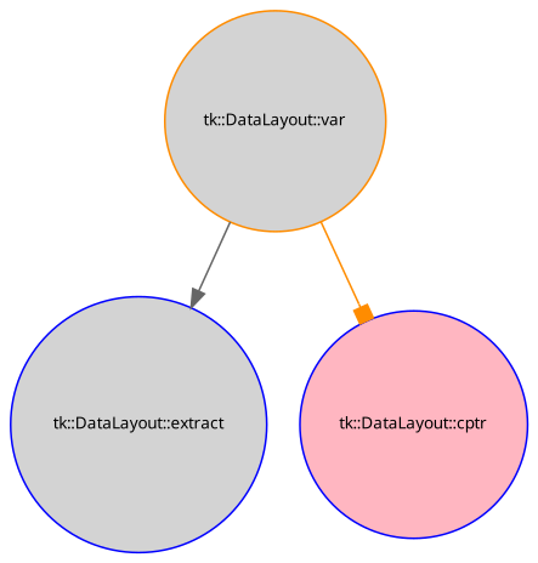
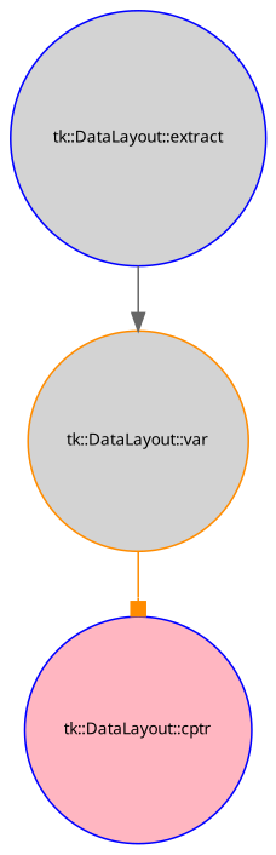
  digraph {
    rankdir=TB
    node [color=blue fillcolor=lightgrey fontname="sans-serif" fontsize=9 shape=circle style=filled]
    edge [fontname="sans-serif" fontsize=9 labelfontname="sans-serif" labelfontsize=9 style=solid]
    n1 [fontcolor=black height=0.2 label="tk::DataLayout::extract" width=0.4]
    n2 [color=darkorange height=0.2 label="tk::DataLayout::var" width=0.4]
    n3 [fillcolor=lightpink height=0.2 label="tk::DataLayout::cptr" width=0.4]
-   n2 -> n1 [arrowhead=normal color=gray40]
+   n1 -> n2 [arrowhead=normal color=gray40]
    n2 -> n3 [arrowhead=box color=darkorange]
  }
